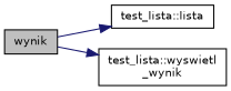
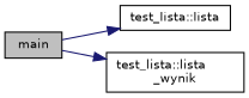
  digraph {
    rankdir=LR
    node [color=black fillcolor=white fontname=Helvetica fontsize=10 shape=record style=filled]
    edge [color=midnightblue fontname=Helvetica fontsize=10 labelfontname=Helvetica labelfontsize=10 style=solid]
-   n1 [fillcolor=grey75 fontcolor=black height=0.2 label=wynik width=0.4]
+   n1 [fillcolor=grey75 fontcolor=black height=0.2 label=main width=0.4]
    n2 [height=0.2 label="test_lista::lista" width=0.4]
-   n3 [height=0.2 label="test_lista::wyswietl\l_wynik" width=0.4]
+   n3 [height=0.2 label="test_lista::lista\l_wynik" width=0.4]
    n1 -> n2
    n1 -> n3
  }
